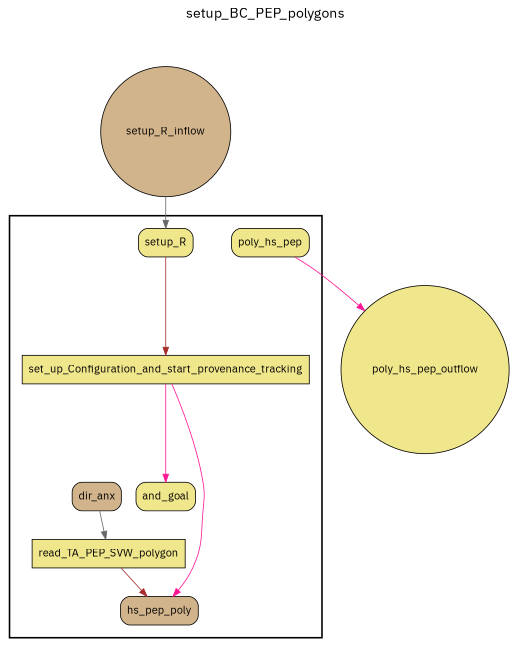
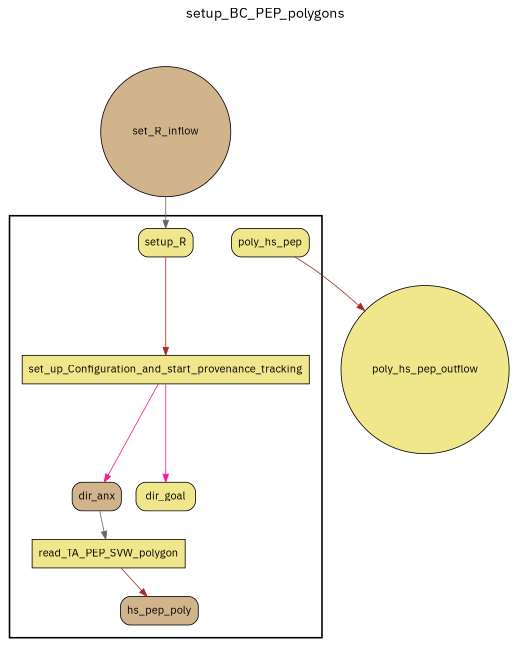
  digraph {
    fontname="IBM Plex Sans"
    fontsize=18
    label=setup_BC_PEP_polygons
    labelloc=t
    rankdir=TB
    node [fillcolor=khaki fontname="IBM Plex Sans" peripheries=1 shape=box style="rounded,filled"]
    edge [color=brown fontname="IBM Plex Sans"]
    read_TA_PEP_SVW_polygon [style=filled]
    set_up_Configuration_and_start_provenance_tracking [style=filled]
    setup_R
    dir_anx [fillcolor=tan]
-   dir_goal [label=and_goal]
+   dir_goal
    hs_pep_poly [fillcolor=tan]
    poly_hs_pep
-   setup_R_inflow [fillcolor=tan shape=circle style=filled width=0.2]
+   setup_R_inflow [fillcolor=tan shape=circle style=filled width=0.2 label=set_R_inflow]
    poly_hs_pep_outflow [shape=circle style=filled width=0.2]
    subgraph cluster_1 {
      color=black
      label=""
      penwidth=2
      subgraph cluster_2 {
        color=white
        label=""
        penwidth=2
        read_TA_PEP_SVW_polygon
        set_up_Configuration_and_start_provenance_tracking
        setup_R
        dir_anx
        dir_goal
        hs_pep_poly
        poly_hs_pep
      }
    }
    subgraph cluster_3 {
      color=white
      label=""
      penwidth=2
      subgraph cluster_4 {
        color=white
        label=""
        penwidth=2
        setup_R_inflow
      }
    }
    subgraph cluster_5 {
      color=white
      label=""
      penwidth=2
      subgraph cluster_6 {
        color=white
        label=""
        penwidth=2
        poly_hs_pep_outflow
      }
    }
    read_TA_PEP_SVW_polygon -> hs_pep_poly
-   set_up_Configuration_and_start_provenance_tracking -> hs_pep_poly [color=deeppink]
+   set_up_Configuration_and_start_provenance_tracking -> dir_anx [color=deeppink]
    set_up_Configuration_and_start_provenance_tracking -> dir_goal [color=deeppink]
    setup_R -> set_up_Configuration_and_start_provenance_tracking
    dir_anx -> read_TA_PEP_SVW_polygon [color=gray40]
-   poly_hs_pep -> poly_hs_pep_outflow [color=deeppink]
+   poly_hs_pep -> poly_hs_pep_outflow
    setup_R_inflow -> setup_R [color=gray40]
  }
